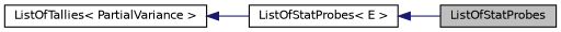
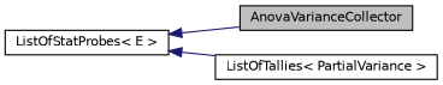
  digraph {
    rankdir=LR
    node [color=black fontname=Helvetica fontsize=10 shape=record]
    edge [color=midnightblue dir=back fontname=Helvetica fontsize=10 labelfontname=Helvetica labelfontsize=10 style=solid]
-   n1 [fillcolor=grey75 fontcolor=black height=0.2 label=ListOfStatProbes style=filled width=0.4]
+   n1 [fillcolor=grey75 fontcolor=black height=0.2 label=AnovaVarianceCollector style=filled width=0.4]
    n2 [height=0.2 label="ListOfTallies\< PartialVariance \>" width=0.4]
    n3 [height=0.2 label="ListOfStatProbes\< E \>" width=0.4]
    n3 -> n1
-   n2 -> n3
+   n3 -> n2
  }
